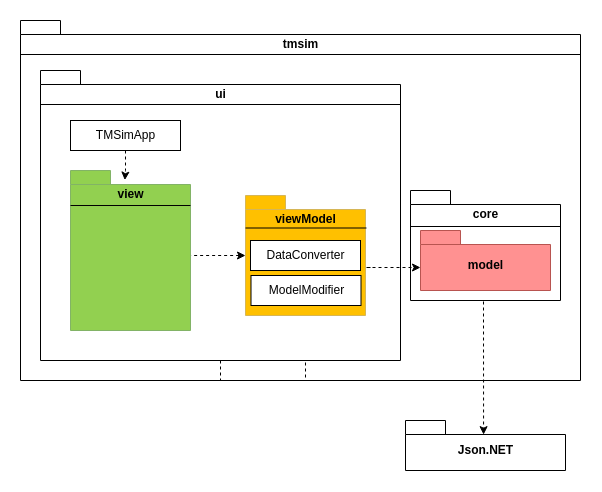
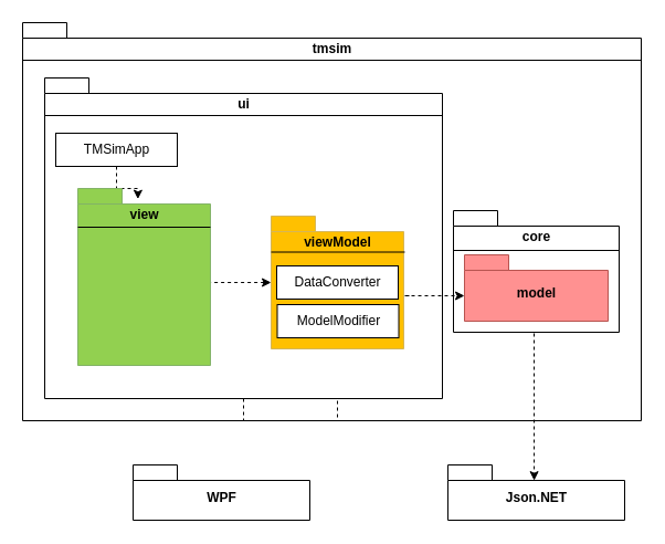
  <mxCell id="0" />
  <mxCell id="1" parent="0" />
  <mxCell id="2" value="tmsim" style="shape=folder;fontStyle=1;spacingTop=10;tabWidth=40;tabHeight=14;tabPosition=left;html=1;align=center;verticalAlign=top;" parent="1" vertex="1"><mxGeometry y="20" width="560" height="360" as="geometry" x="20" /></mxCell>
  <mxCell id="3" value="" style="line;strokeWidth=1;fillColor=none;align=left;verticalAlign=middle;spacingTop=-1;spacingLeft=3;spacingRight=3;rotatable=0;labelPosition=right;points=[];portConstraint=eastwest;" parent="1" vertex="1"><mxGeometry y="50" width="560" height="8" as="geometry" x="20" /></mxCell>
  <mxCell id="4" style="edgeStyle=orthogonalEdgeStyle;rounded=0;orthogonalLoop=1;jettySize=auto;html=1;exitX=0.5;exitY=1;exitDx=0;exitDy=0;exitPerimeter=0;dashed=1;startArrow=none;startFill=0;endArrow=classic;endFill=1;" parent="1" source="5" target="8" edge="1"><mxGeometry relative="1" as="geometry" /></mxCell>
  <mxCell id="5" value="ui" style="shape=folder;fontStyle=1;spacingTop=10;tabWidth=40;tabHeight=14;tabPosition=left;html=1;verticalAlign=top;" parent="1" vertex="1"><mxGeometry x="40" y="70" width="360" height="290" as="geometry" /></mxCell>
  <mxCell id="6" value="" style="line;strokeWidth=1;fillColor=none;align=left;verticalAlign=middle;spacingTop=-1;spacingLeft=3;spacingRight=3;rotatable=0;labelPosition=right;points=[];portConstraint=eastwest;" parent="1" vertex="1"><mxGeometry x="40" y="100" width="360" height="8" as="geometry" /></mxCell>
  <mxCell id="7" style="edgeStyle=orthogonalEdgeStyle;rounded=0;orthogonalLoop=1;jettySize=auto;html=1;entryX=0;entryY=0;entryDx=120;entryDy=87;entryPerimeter=0;dashed=1;endArrow=none;endFill=0;startArrow=classic;startFill=1;" parent="1" source="8" target="12" edge="1"><mxGeometry relative="1" as="geometry"><Array as="points"><mxPoint x="190" y="255" /></Array></mxGeometry></mxCell>
  <mxCell id="8" value="viewModel" style="shape=folder;fontStyle=1;spacingTop=10;tabWidth=40;tabHeight=14;tabPosition=left;html=1;verticalAlign=top;fillColor=#ffc000;strokeColor=#d6b656;" parent="1" vertex="1"><mxGeometry x="245" y="195" width="120" height="120" as="geometry" /></mxCell>
  <mxCell id="9" style="edgeStyle=orthogonalEdgeStyle;rounded=0;orthogonalLoop=1;jettySize=auto;html=1;entryX=0.453;entryY=0.06;entryDx=0;entryDy=0;entryPerimeter=0;dashed=1;startArrow=none;startFill=0;endArrow=classic;endFill=1;" parent="1" source="10" target="12" edge="1"><mxGeometry relative="1" as="geometry" /></mxCell>
- <mxCell id="10" value="TMSimApp" style="html=1;" parent="1" vertex="1"><mxGeometry x="70" y="120" width="110" height="30" as="geometry" /></mxCell>
+ <mxCell id="10" value="TMSimApp" style="html=1;" parent="1" vertex="1"><mxGeometry x="50" y="120" width="110" height="30" as="geometry" /></mxCell>
  <mxCell id="11" value="DataConverter" style="html=1;" parent="1" vertex="1"><mxGeometry x="250" y="240" width="110" height="30" as="geometry" /></mxCell>
  <mxCell id="12" value="view" style="shape=folder;fontStyle=1;spacingTop=10;tabWidth=40;tabHeight=14;tabPosition=left;html=1;verticalAlign=top;labelBackgroundColor=none;fillColor=#92d050;strokeColor=#82b366;" parent="1" vertex="1"><mxGeometry x="70" y="170" width="120" height="160" as="geometry" /></mxCell>
  <mxCell id="13" value="" style="line;strokeWidth=1;fillColor=none;align=left;verticalAlign=middle;spacingTop=-1;spacingLeft=3;spacingRight=3;rotatable=0;labelPosition=right;points=[];portConstraint=eastwest;" parent="1" vertex="1"><mxGeometry x="70" y="201" width="120" height="8" as="geometry" /></mxCell>
+ <mxCell id="14" value="WPF" style="shape=folder;fontStyle=1;spacingTop=10;tabWidth=40;tabHeight=14;tabPosition=left;html=1;" parent="1" vertex="1"><mxGeometry x="120" y="420" width="160" height="50" as="geometry" /></mxCell>
  <mxCell id="15" value="" style="line;strokeWidth=1;fillColor=none;align=left;verticalAlign=middle;spacingTop=-1;spacingLeft=3;spacingRight=3;rotatable=0;labelPosition=right;points=[];portConstraint=eastwest;labelBackgroundColor=none;" parent="1" vertex="1"><mxGeometry x="245" y="223.5" width="121" height="8" as="geometry" /></mxCell>
  <mxCell id="16" value="ModelModifier" style="html=1;" parent="1" vertex="1"><mxGeometry x="250.5" y="275" width="110" height="30" as="geometry" /></mxCell>
  <mxCell id="17" value="core" style="shape=folder;fontStyle=1;spacingTop=10;tabWidth=40;tabHeight=14;tabPosition=left;html=1;verticalAlign=top;" parent="1" vertex="1"><mxGeometry x="410" y="190" width="150" height="110" as="geometry" /></mxCell>
  <mxCell id="18" value="model" style="shape=folder;fontStyle=1;spacingTop=10;tabWidth=40;tabHeight=14;tabPosition=left;html=1;fillColor=#ff9191;strokeColor=#b85450;" parent="1" vertex="1"><mxGeometry x="420" y="230" width="130" height="60" as="geometry" /></mxCell>
  <mxCell id="19" style="edgeStyle=orthogonalEdgeStyle;rounded=0;orthogonalLoop=1;jettySize=auto;html=1;entryX=0;entryY=0;entryDx=0;entryDy=37;entryPerimeter=0;dashed=1;startArrow=none;startFill=0;endArrow=classic;endFill=1;" parent="1" target="18" edge="1"><mxGeometry relative="1" as="geometry"><mxPoint x="370" y="267" as="sourcePoint" /><Array as="points"><mxPoint x="365" y="267" /></Array></mxGeometry></mxCell>
  <mxCell id="20" value="" style="line;strokeWidth=1;fillColor=none;align=left;verticalAlign=middle;spacingTop=-1;spacingLeft=3;spacingRight=3;rotatable=0;labelPosition=right;points=[];portConstraint=eastwest;" parent="1" vertex="1"><mxGeometry x="410" y="222" width="150" height="8" as="geometry" /></mxCell>
  <mxCell id="21" style="edgeStyle=orthogonalEdgeStyle;rounded=0;orthogonalLoop=1;jettySize=auto;html=1;entryX=0.488;entryY=0.283;entryDx=0;entryDy=0;entryPerimeter=0;dashed=1;startArrow=none;startFill=0;endArrow=classic;endFill=1;" edge="1" parent="1" target="22"><mxGeometry relative="1" as="geometry"><mxPoint x="483" y="301" as="sourcePoint" /><Array as="points"><mxPoint x="483" y="301" /></Array></mxGeometry></mxCell>
  <mxCell id="22" value="Json.NET" style="shape=folder;fontStyle=1;spacingTop=10;tabWidth=40;tabHeight=14;tabPosition=left;html=1;" vertex="1" parent="1"><mxGeometry x="405" y="420" width="160" height="50" as="geometry" /></mxCell>
